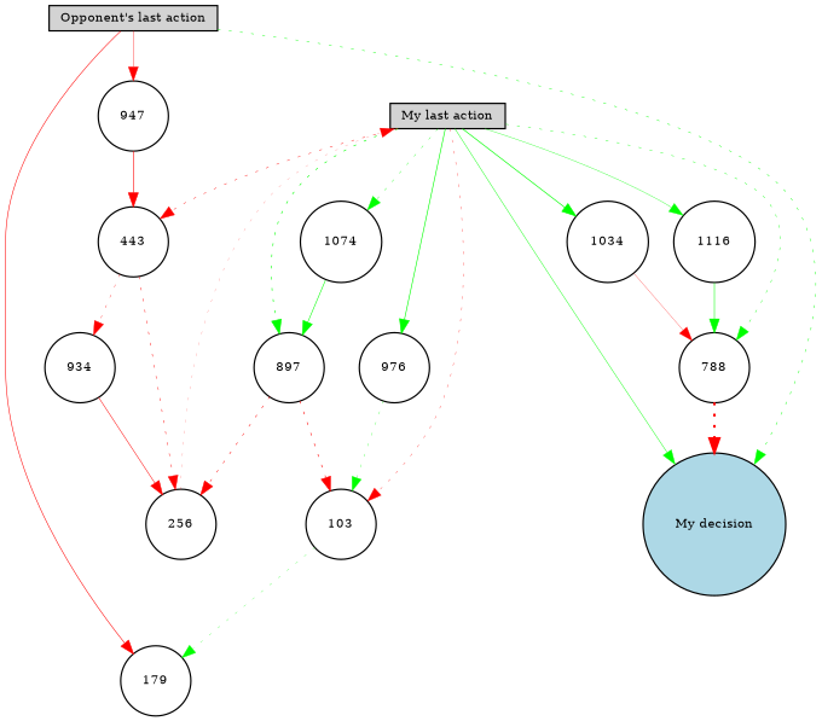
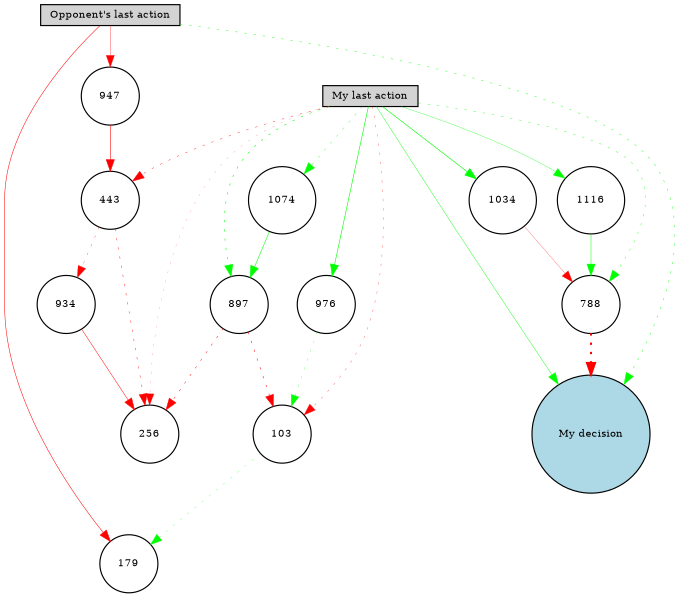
  digraph {
    node [fillcolor=white fontsize=9 shape=circle style=filled]
    edge [color=red style=dotted]
    "My last action" [fillcolor=lightgray height=0.2 shape=box width=0.2]
    "My decision" [fillcolor=lightblue height=0.2 width=0.2]
    256 [height=0.2 width=0.2]
    897 [height=0.2 width=0.2]
    103 [height=0.2 width=0.2]
    1034 [height=0.2 width=0.2]
    976 [height=0.2 width=0.2]
    1074 [height=0.2 width=0.2]
    788 [height=0.2 width=0.2]
    443 [height=0.2 width=0.2]
    1116 [height=0.2 width=0.2]
    179 [height=0.2 width=0.2]
    934 [height=0.2 width=0.2]
    "Opponent's last action" [fillcolor=lightgray height=0.2 shape=box width=0.2]
    947 [height=0.2 width=0.2]
    "My last action" -> "My decision" [color=green penwidth=0.3545983766983214 style=solid]
-   256 -> "My last action" [penwidth=0.12534488224967463]
+   "My last action" -> 256 [penwidth=0.12534488224967463]
    "My last action" -> 897 [color=green penwidth=0.4854545151853479]
    "My last action" -> 103 [penwidth=0.23924212775950204]
    "My last action" -> 1034 [color=green penwidth=0.5340741644967977 style=solid]
    "My last action" -> 976 [color=green penwidth=0.5093222208972069 style=solid]
    "My last action" -> 1074 [color=green penwidth=0.2794822343320764]
    "My last action" -> 788 [color=green penwidth=0.319565434084928]
    "My last action" -> 443 [penwidth=0.33449124700488964]
    "My last action" -> 1116 [color=green penwidth=0.27005455457812966 style=solid]
    897 -> 256 [penwidth=0.394409513713206]
    897 -> 103 [penwidth=0.4586705193708712]
    103 -> 179 [color=green penwidth=0.1943886044033655]
    1034 -> 788 [penwidth=0.1917663481285371 style=solid]
    976 -> 103 [color=green penwidth=0.2209413421867954]
    1074 -> 897 [color=green penwidth=0.4495888779508447 style=solid]
    788 -> "My decision" [penwidth=1.7034144211194464]
    443 -> 256 [penwidth=0.3595527848257537]
    443 -> 934 [penwidth=0.253934612304676]
    1116 -> 788 [color=green penwidth=0.434547297119134 style=solid]
    934 -> 256 [penwidth=0.40638882458487646 style=solid]
    "Opponent's last action" -> "My decision" [color=green penwidth=0.3553491120068897]
    "Opponent's last action" -> 179 [penwidth=0.44819162340463303 style=solid]
    "Opponent's last action" -> 947 [penwidth=0.2878924040174221 style=solid]
    947 -> 443 [penwidth=0.481962804319477 style=solid]
  }
